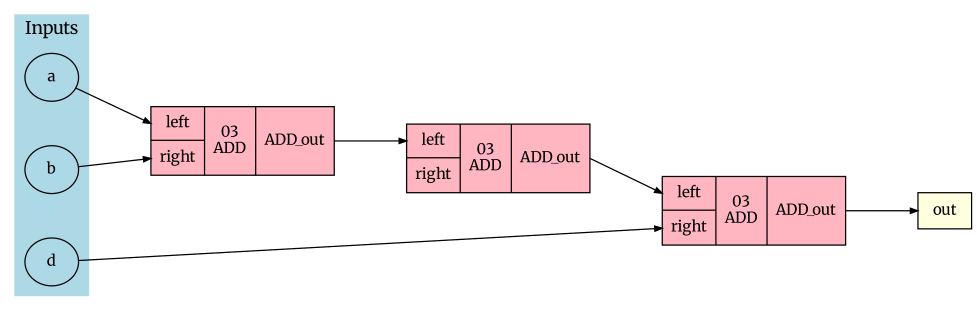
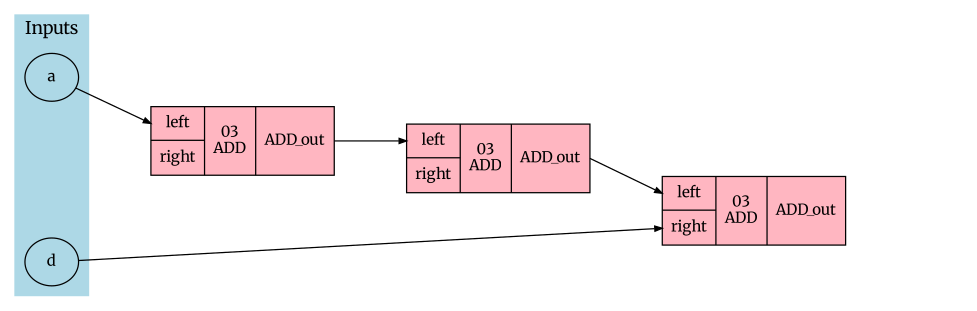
  digraph {
    concentrate=false
    fontname=Merriweather
    nodesep=0.5
    ordering=out
    rankdir=LR
    ranksep=0.8
    splines=polyline
    node [fillcolor=lightblue fontname=Merriweather fontsize=12 margin=0.1 penwidth=1.0 shape=ellipse style=filled]
    edge [arrowhead=normal arrowsize=0.6 fontname=Merriweather fontsize=10 headport=A penwidth=1.0]
    n1 [height=0.4 label=a width=0.6]
-   n2 [height=0.4 label=b width=0.6]
    n3 [height=0.4 label=d width=0.6]
    n4 [fillcolor=lightpink height=0.4 label="{{<A> left|<B> right}|{03\nADD}|<out> ADD_out}" shape=record width=0.6]
    n5 [fillcolor=lightpink height=0.4 label="{{<A> left|<B> right}|{03\nADD}|<out> ADD_out}" shape=record width=0.6]
    n6 [fillcolor=lightpink height=0.4 label="{{<A> left|<B> right}|{03\nADD}|<out> ADD_out}" shape=record width=0.6]
-   n7 [fillcolor=lightyellow height=0.4 label=out shape=box width=0.6]
    subgraph cluster_1 {
      color=lightblue
      label=Inputs
      rank=source
      style=filled
      n1
-     n2
      n3
    }
    n1 -> n4
-   n2 -> n4 [headport=B]
    n3 -> n5 [headport=B]
    n4 -> n6 [tailport=out]
-   n5 -> n7 [tailport=out]
    n6 -> n5 [tailport=out]
  }
